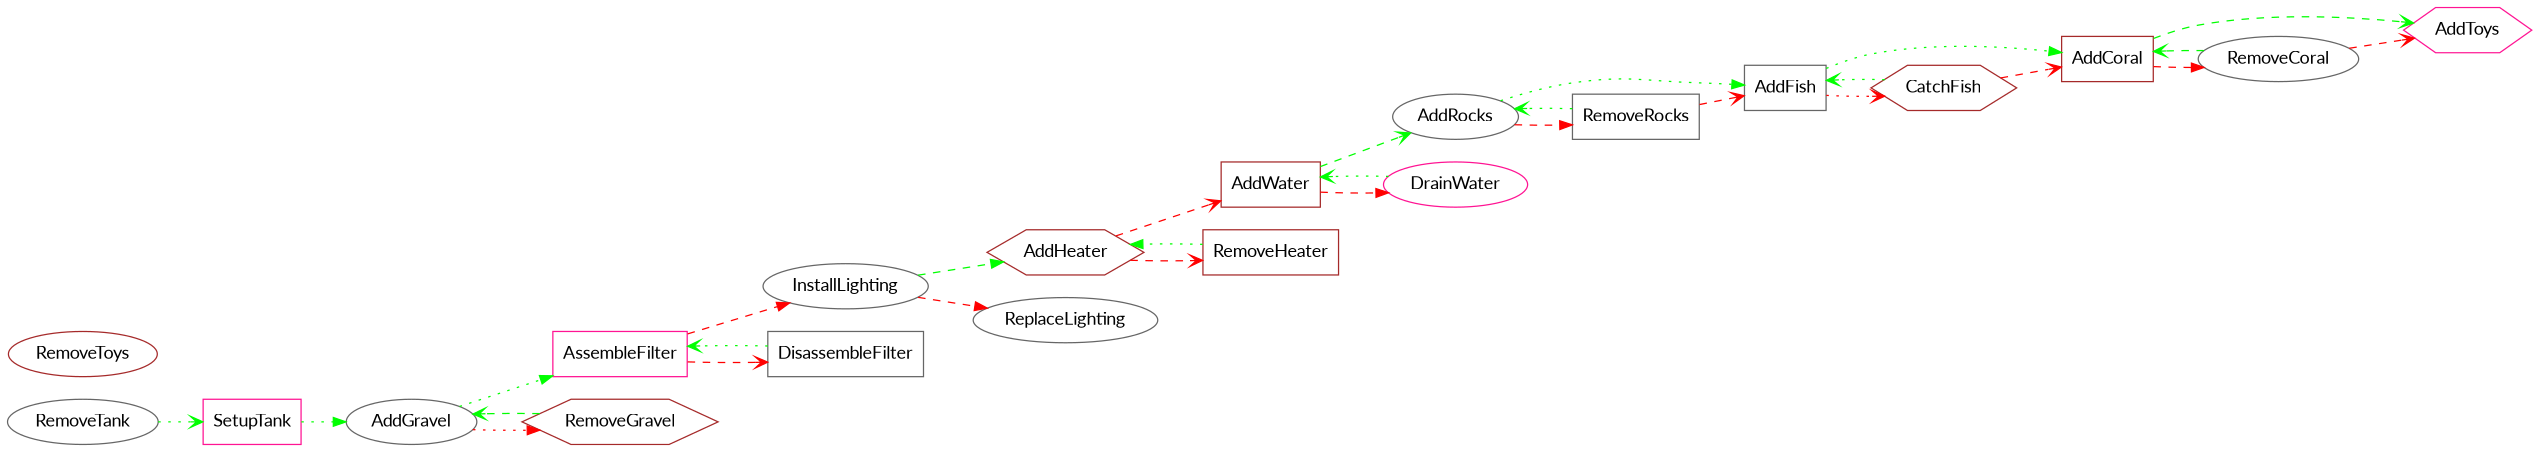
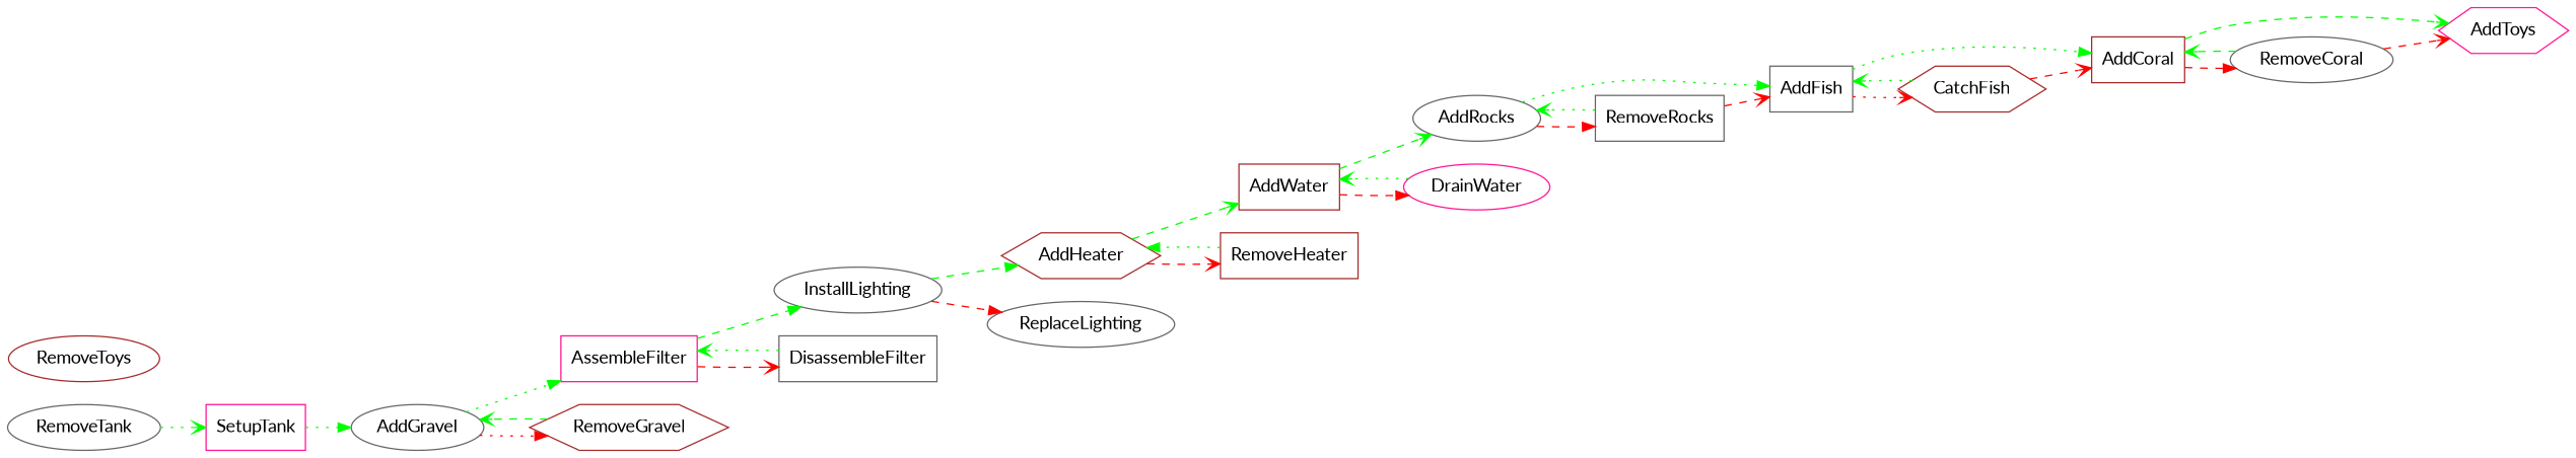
  digraph {
    fontname=Lato
    rankdir=LR
    node [color=gray40 fontname=Lato shape=box]
    edge [arrowhead=vee color=green fontname=Lato style=dashed]
    SetupTank [color=deeppink]
    AddGravel [shape=ellipse]
    AssembleFilter [color=deeppink]
    RemoveGravel [color=brown shape=hexagon]
    InstallLighting [shape=ellipse]
    DisassembleFilter
    RemoveTank [shape=ellipse]
    AddHeater [color=brown shape=hexagon]
    ReplaceLighting [shape=ellipse]
    AddWater [color=brown]
    RemoveHeater [color=brown]
    AddRocks [shape=ellipse]
    DrainWater [color=deeppink shape=ellipse]
    AddFish
    RemoveRocks
    AddCoral [color=brown]
    CatchFish [color=brown shape=hexagon]
    AddToys [color=deeppink shape=hexagon]
    RemoveCoral [shape=ellipse]
    RemoveToys [color=brown shape=ellipse]
    SetupTank -> AddGravel [arrowhead=normal style=dotted]
    AddGravel -> AssembleFilter [arrowhead=normal style=dotted]
    AddGravel -> RemoveGravel [arrowhead=normal color=red style=dotted]
-   AssembleFilter -> InstallLighting [arrowhead=normal color=red]
+   AssembleFilter -> InstallLighting [arrowhead=normal]
    AssembleFilter -> DisassembleFilter [color=red]
    RemoveGravel -> AddGravel
    InstallLighting -> AddHeater [arrowhead=normal]
    InstallLighting -> ReplaceLighting [arrowhead=normal color=red]
    DisassembleFilter -> AssembleFilter [style=dotted]
    RemoveTank -> SetupTank [style=dotted]
-   AddHeater -> AddWater [color=red]
+   AddHeater -> AddWater
    AddHeater -> RemoveHeater [color=red]
    AddWater -> AddRocks
    AddWater -> DrainWater [arrowhead=normal color=red]
    RemoveHeater -> AddHeater [arrowhead=normal style=dotted]
    AddRocks -> AddFish [arrowhead=normal style=dotted]
    AddRocks -> RemoveRocks [arrowhead=normal color=red]
    DrainWater -> AddWater [style=dotted]
    AddFish -> AddCoral [arrowhead=normal style=dotted]
    AddFish -> CatchFish [color=red style=dotted]
    RemoveRocks -> AddRocks [style=dotted]
    RemoveRocks -> AddFish [color=red]
    AddCoral -> AddToys
    AddCoral -> RemoveCoral [arrowhead=normal color=red]
    CatchFish -> AddFish [style=dotted]
    CatchFish -> AddCoral [color=red]
    RemoveCoral -> AddCoral
    RemoveCoral -> AddToys [color=red]
  }
